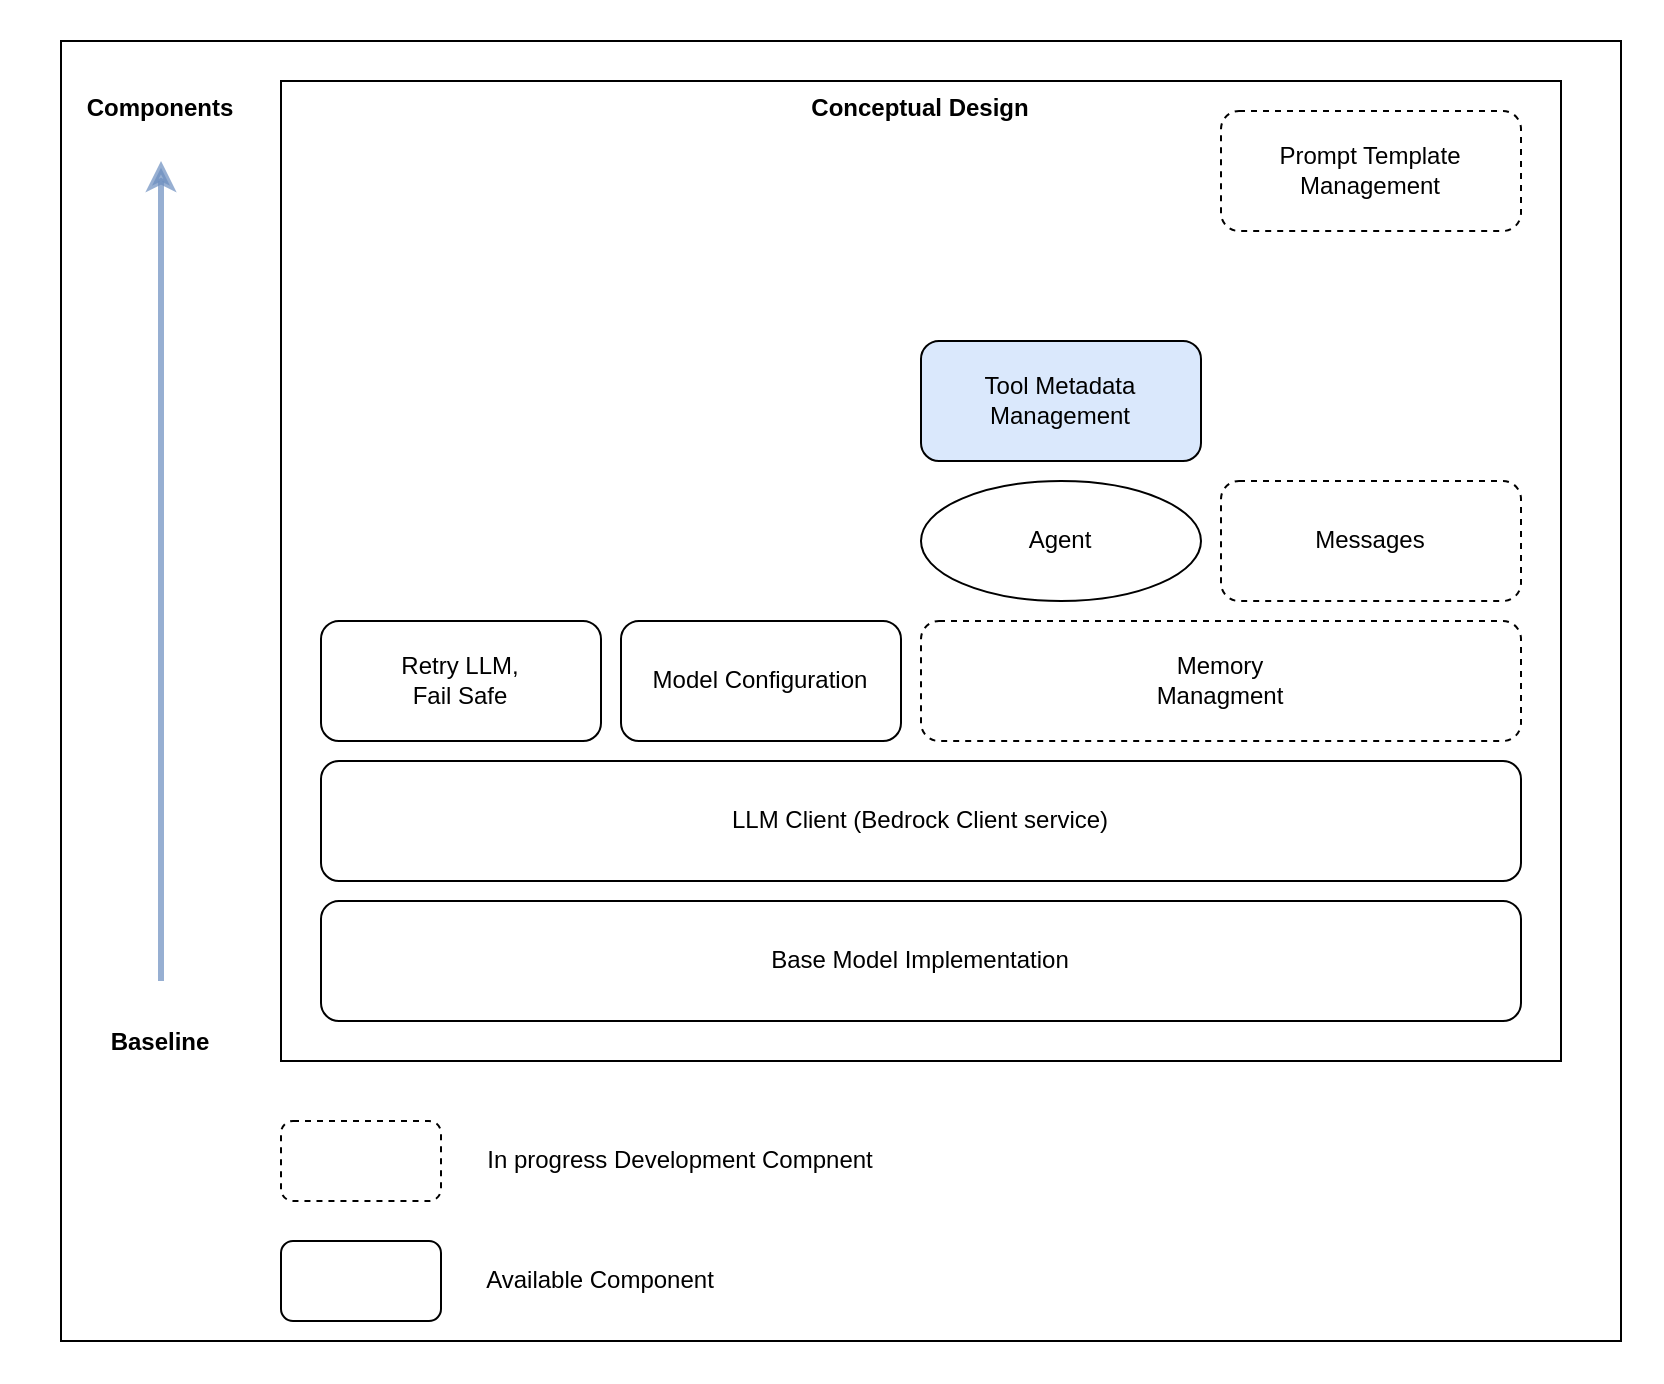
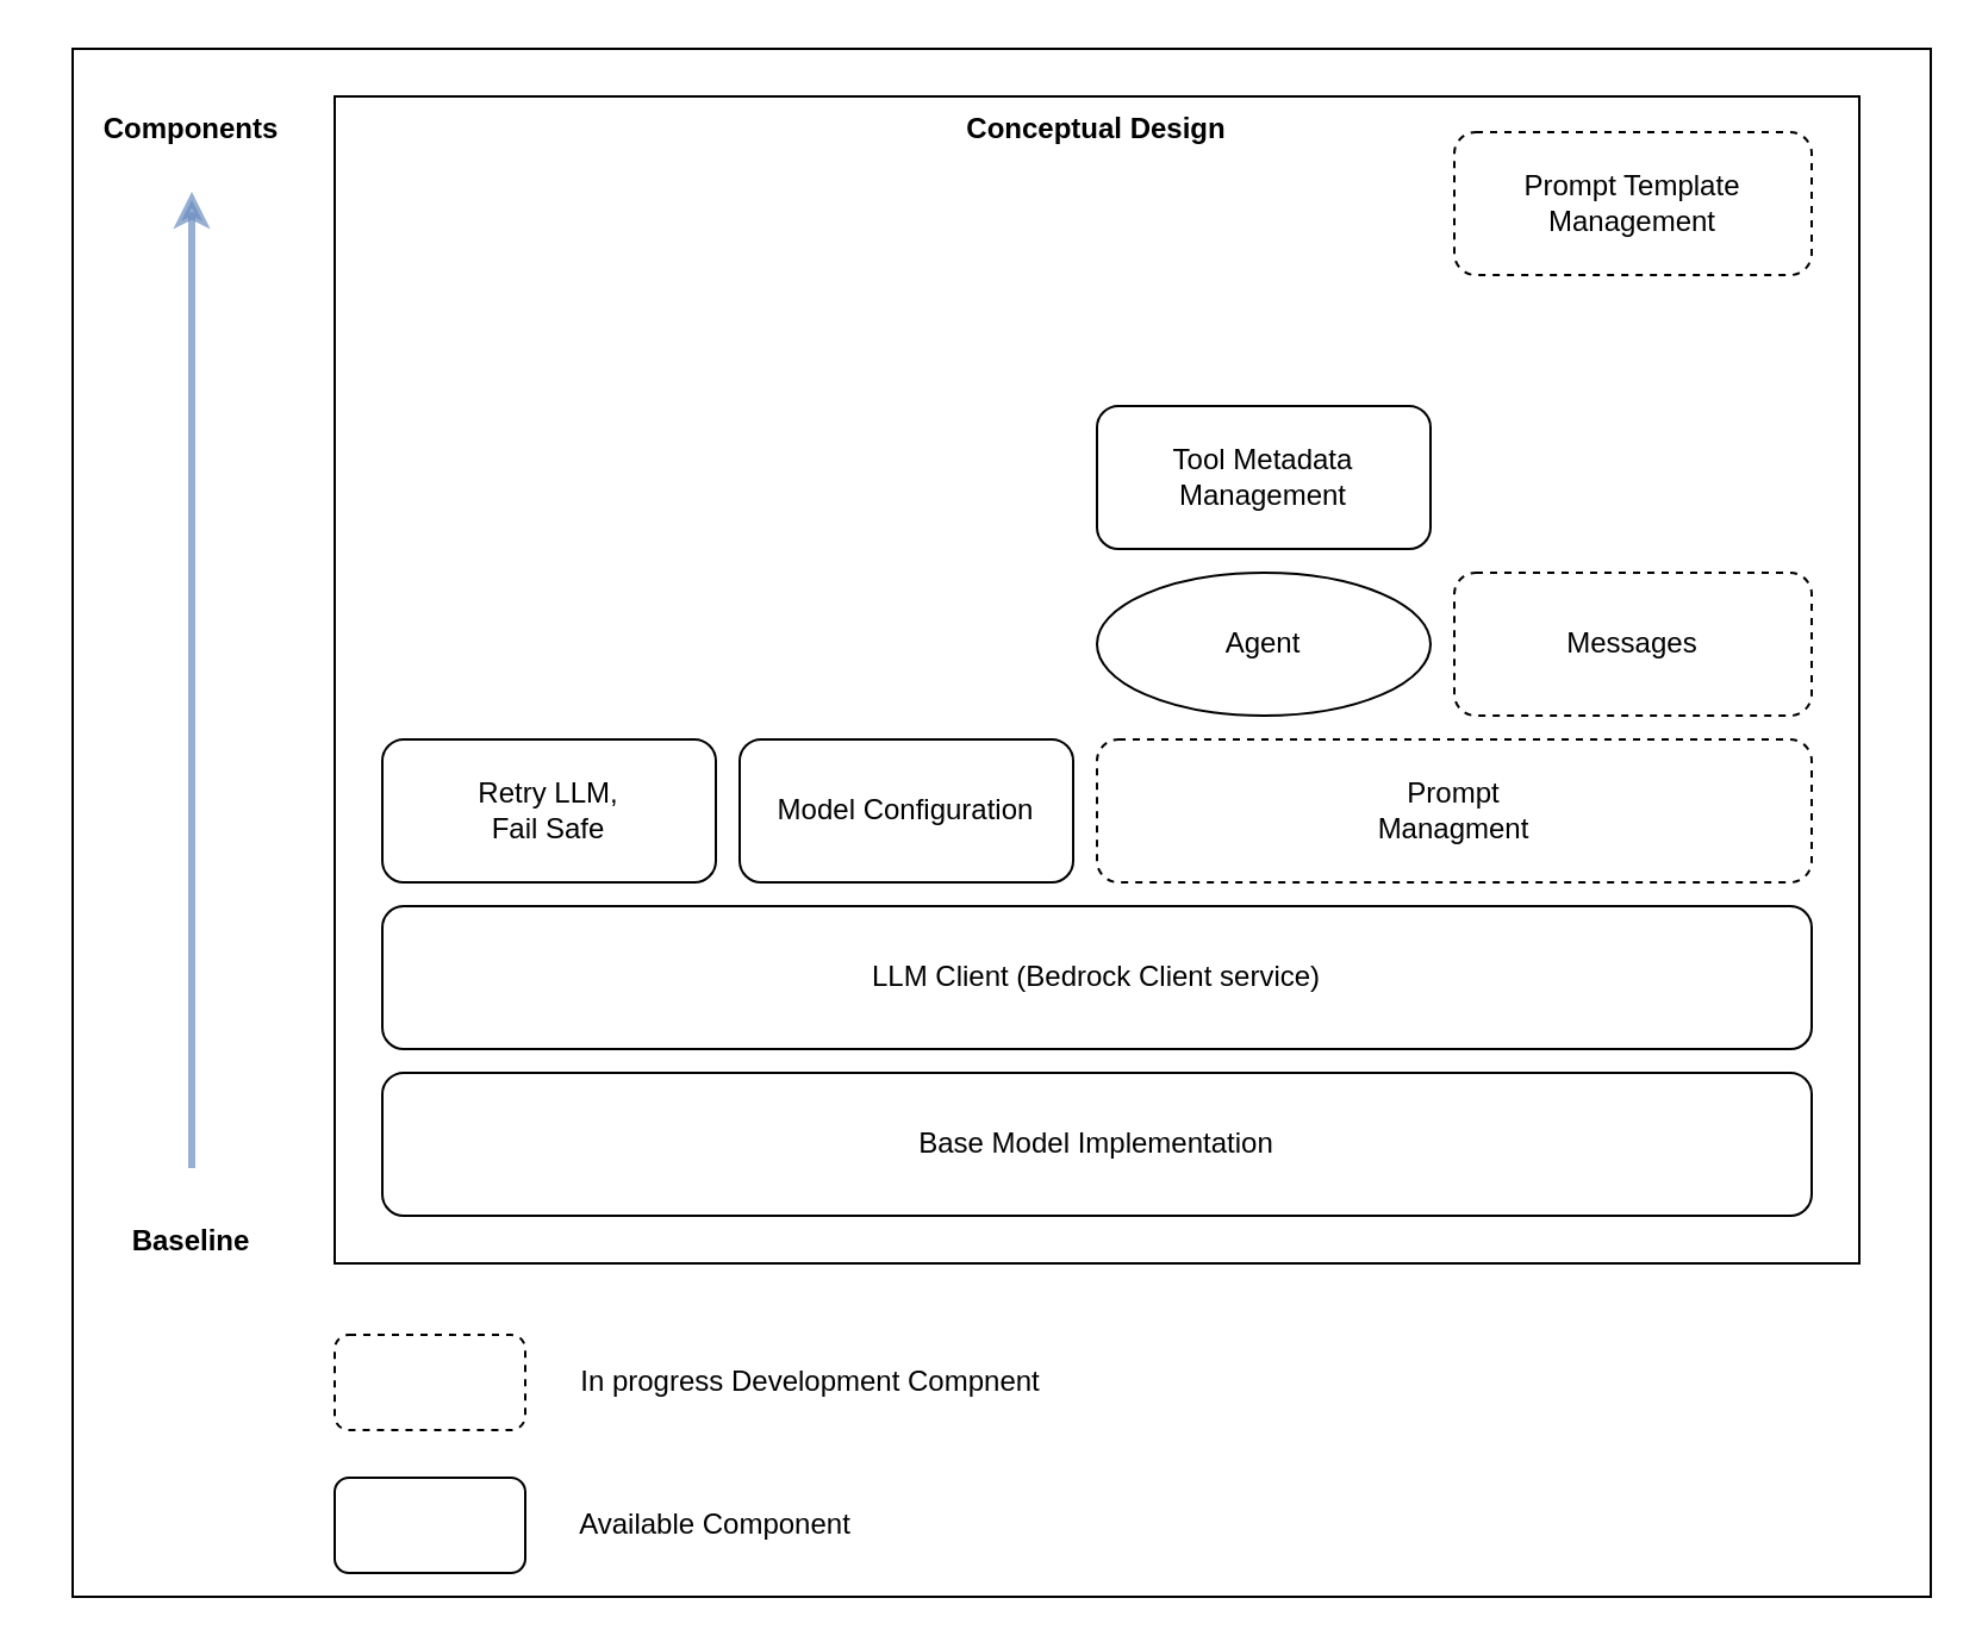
  <mxCell id="0" />
  <mxCell id="1" parent="0" />
  <mxCell id="2" value="" style="rounded=0;whiteSpace=wrap;html=1;fontColor=#030303;" vertex="1" parent="1"><mxGeometry x="30" y="20" width="780" height="650" as="geometry" /></mxCell>
  <mxCell id="3" value="&lt;b&gt;Conceptual Design&lt;/b&gt;" style="rounded=0;whiteSpace=wrap;html=1;verticalAlign=top;" parent="1" vertex="1"><mxGeometry x="140" y="40" width="640" height="490" as="geometry" /></mxCell>
  <mxCell id="4" value="Base Model Implementation" style="rounded=1;whiteSpace=wrap;html=1;" parent="1" vertex="1"><mxGeometry x="160" y="450" width="600" height="60" as="geometry" /></mxCell>
  <mxCell id="5" value="LLM Client (Bedrock Client service)" style="rounded=1;whiteSpace=wrap;html=1;" parent="1" vertex="1"><mxGeometry x="160" y="380" width="600" height="60" as="geometry" /></mxCell>
  <mxCell id="6" value="Agent" style="ellipse;whiteSpace=wrap;html=1;" parent="1" vertex="1"><mxGeometry x="460" y="240" width="140" height="60" as="geometry" /></mxCell>
  <mxCell id="7" value="Messages" style="rounded=1;whiteSpace=wrap;html=1;dashed=1;" parent="1" vertex="1"><mxGeometry x="610" y="240" width="150" height="60" as="geometry" /></mxCell>
- <mxCell id="8" value="Tool Metadata Management" style="rounded=1;whiteSpace=wrap;html=1;fillColor=#dae8fc;" parent="1" vertex="1"><mxGeometry x="460" y="170" width="140" height="60" as="geometry" /></mxCell>
+ <mxCell id="8" value="Tool Metadata Management" style="rounded=1;whiteSpace=wrap;html=1;" parent="1" vertex="1"><mxGeometry x="460" y="170" width="140" height="60" as="geometry" /></mxCell>
  <mxCell id="9" value="Prompt Template Management" style="rounded=1;whiteSpace=wrap;html=1;dashed=1;" parent="1" vertex="1"><mxGeometry x="610" y="55" width="150" height="60" as="geometry" /></mxCell>
  <mxCell id="10" value="Model Configuration" style="rounded=1;whiteSpace=wrap;html=1;" parent="1" vertex="1"><mxGeometry x="310" y="310" width="140" height="60" as="geometry" /></mxCell>
  <mxCell id="11" value="Retry LLM, &lt;br&gt;Fail Safe" style="rounded=1;whiteSpace=wrap;html=1;" parent="1" vertex="1"><mxGeometry x="160" y="310" width="140" height="60" as="geometry" /></mxCell>
- <mxCell id="12" value="Memory&lt;br&gt;Managment" style="rounded=1;whiteSpace=wrap;html=1;dashed=1;" parent="1" vertex="1"><mxGeometry x="460" y="310" width="300" height="60" as="geometry" /></mxCell>
+ <mxCell id="12" value="Prompt&lt;br&gt;Managment" style="rounded=1;whiteSpace=wrap;html=1;dashed=1;" parent="1" vertex="1"><mxGeometry x="460" y="310" width="300" height="60" as="geometry" /></mxCell>
  <mxCell id="13" value="Baseline" style="text;html=1;strokeColor=none;fillColor=none;align=center;verticalAlign=bottom;whiteSpace=wrap;rounded=0;fontStyle=1" parent="1" vertex="1"><mxGeometry y="490" width="120" height="40" as="geometry" x="20" /></mxCell>
  <mxCell id="14" value="Components" style="text;html=1;strokeColor=none;fillColor=none;align=center;verticalAlign=top;whiteSpace=wrap;rounded=0;fontStyle=1" parent="1" vertex="1"><mxGeometry y="40" width="120" height="40" as="geometry" x="20" /></mxCell>
  <mxCell id="15" value="" style="endArrow=classic;html=1;entryX=0.5;entryY=1;entryDx=0;entryDy=0;strokeWidth=3;fillColor=#dae8fc;strokeColor=#6c8ebf;gradientColor=#7ea6e0;opacity=70;" parent="1" source="13" target="14" edge="1"><mxGeometry width="50" height="50" relative="1" as="geometry"><mxPoint x="410" y="370" as="sourcePoint" /><mxPoint x="460" y="320" as="targetPoint" /></mxGeometry></mxCell>
  <mxCell id="16" value="" style="rounded=1;whiteSpace=wrap;html=1;dashed=1;" parent="1" vertex="1"><mxGeometry x="140" y="560" width="80" height="40" as="geometry" /></mxCell>
  <mxCell id="17" value="" style="rounded=1;whiteSpace=wrap;html=1;" parent="1" vertex="1"><mxGeometry x="140" y="620" width="80" height="40" as="geometry" /></mxCell>
  <mxCell id="18" value="In progress Development Compnent" style="text;html=1;strokeColor=none;fillColor=none;align=center;verticalAlign=middle;whiteSpace=wrap;rounded=0;" parent="1" vertex="1"><mxGeometry x="220" y="565" width="240" height="30" as="geometry" /></mxCell>
  <mxCell id="19" value="Available Component" style="text;html=1;strokeColor=none;fillColor=none;align=center;verticalAlign=middle;whiteSpace=wrap;rounded=0;" parent="1" vertex="1"><mxGeometry x="220" y="625" width="160" height="30" as="geometry" /></mxCell>
